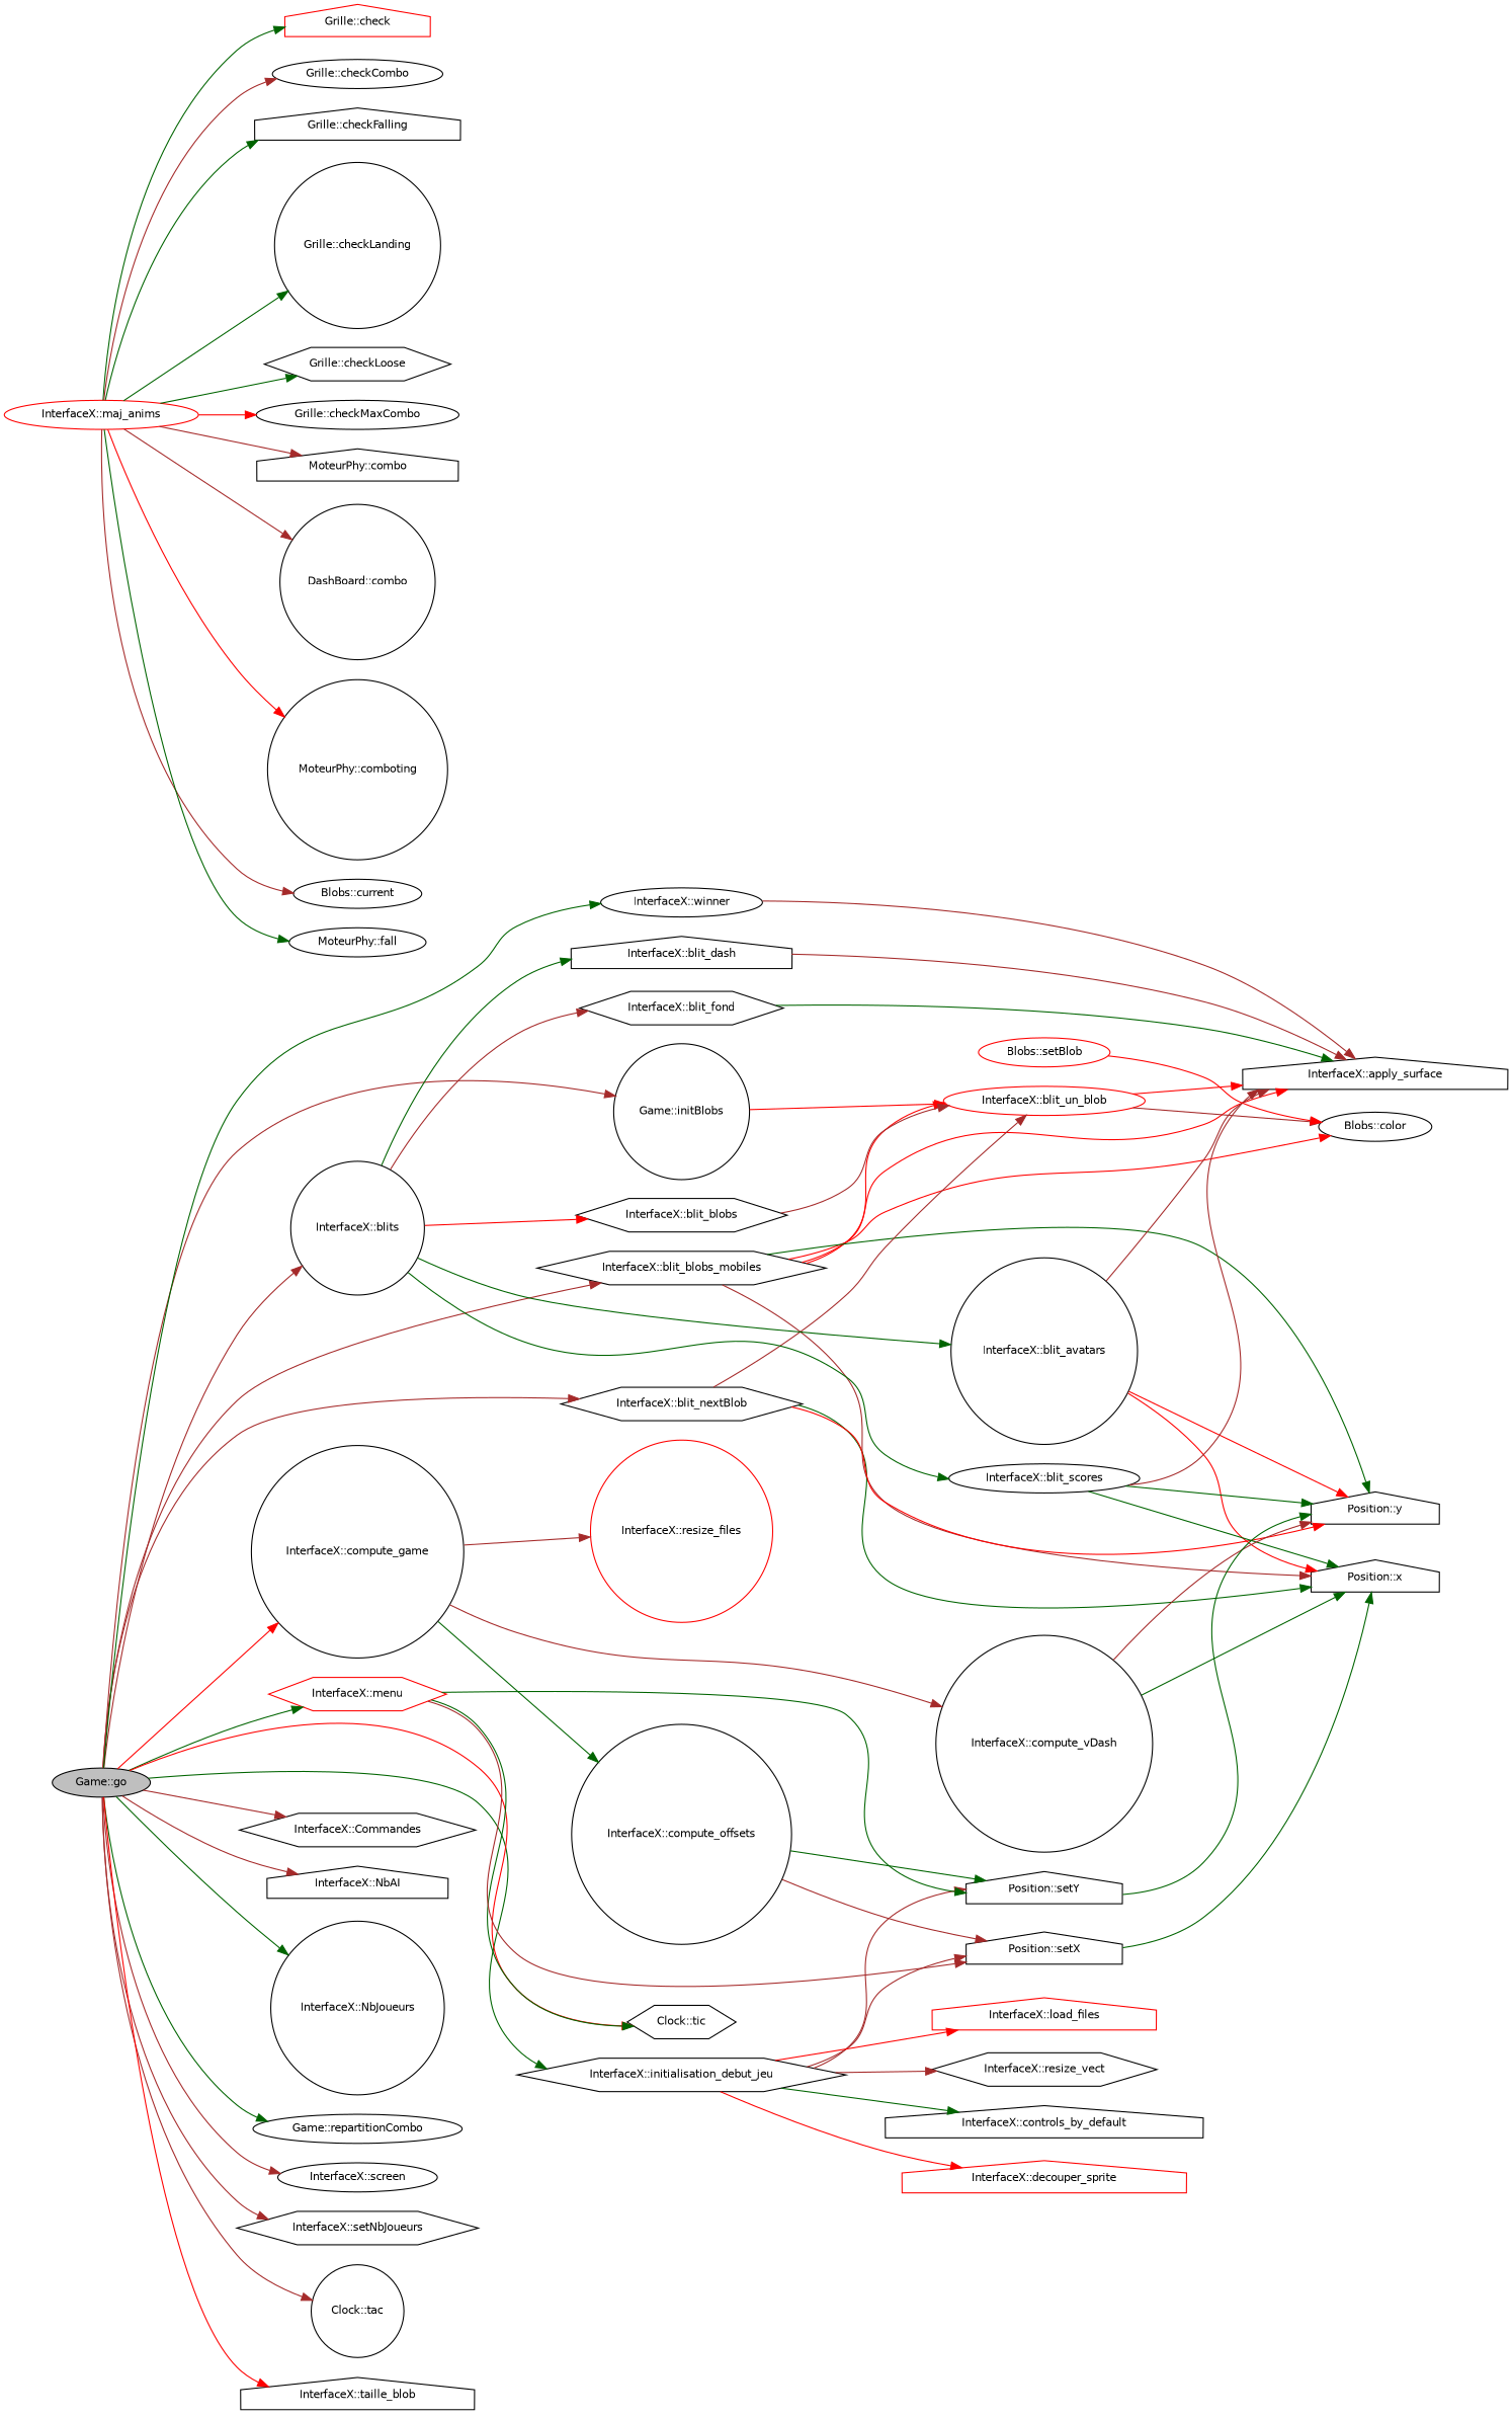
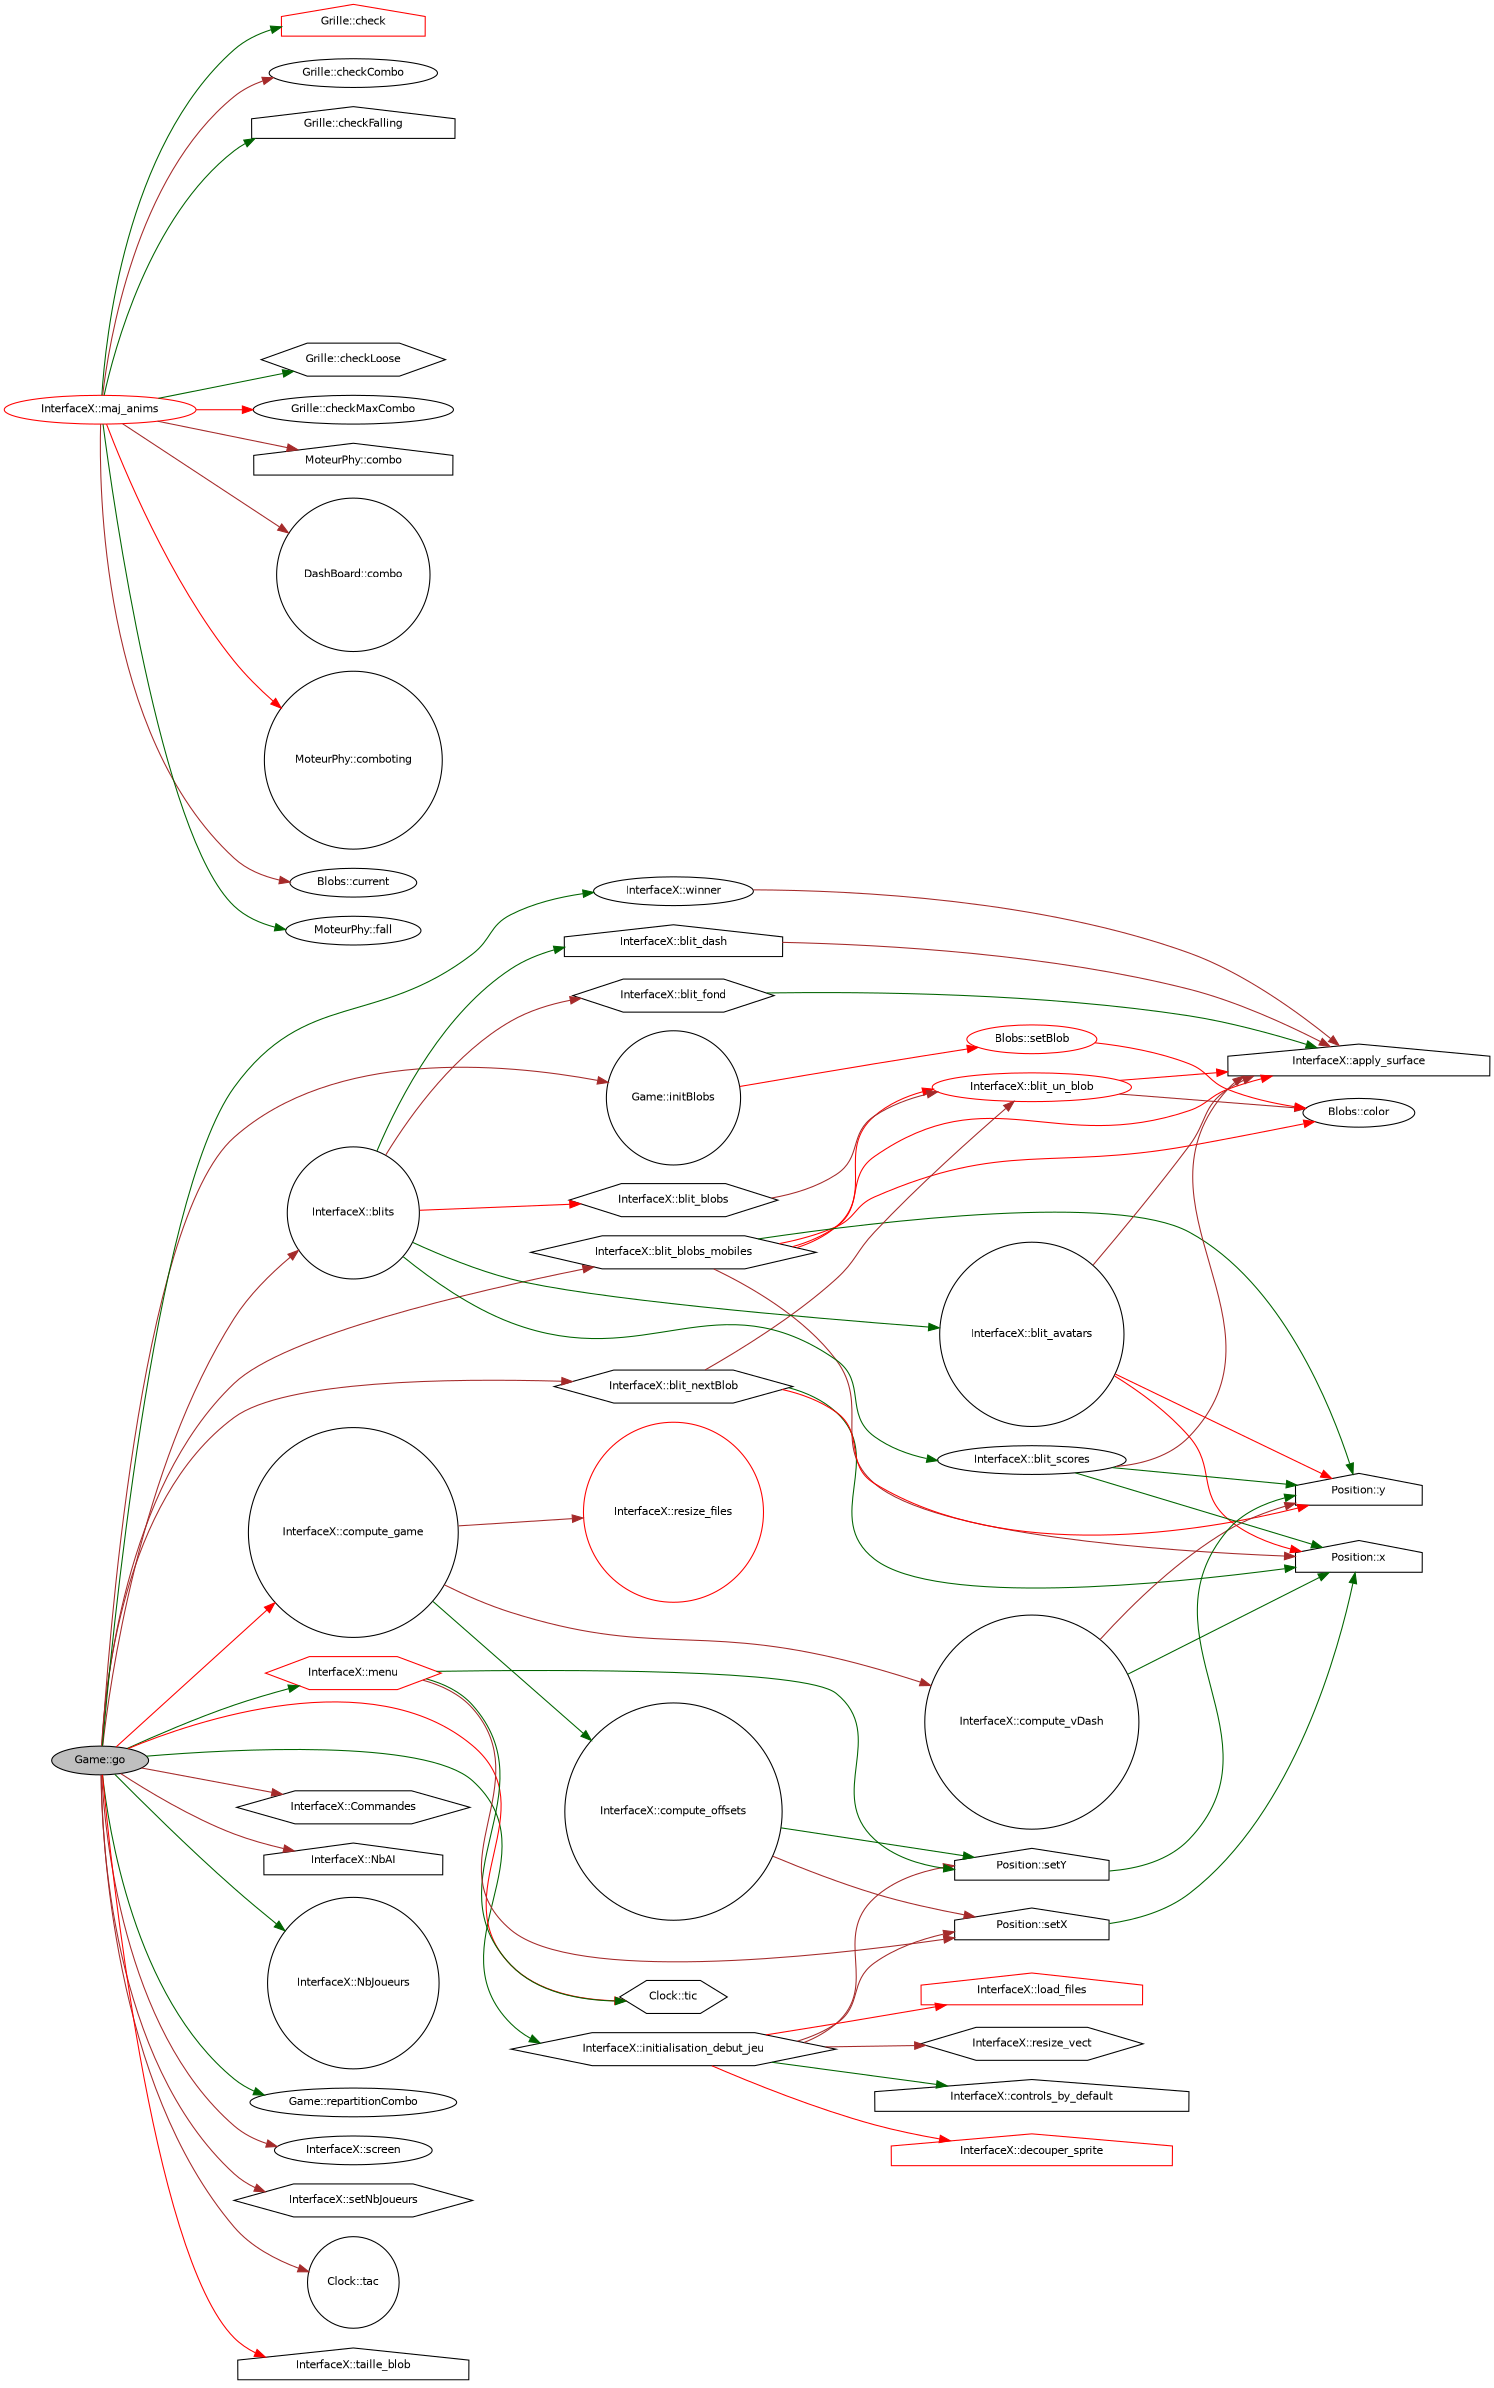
  digraph {
    rankdir=LR
    node [color=black fontname=Helvetica fontsize=10 shape=house]
    edge [color=brown fontname=Helvetica fontsize=10 labelfontname=Helvetica labelfontsize=10 style=solid]
    n1 [fillcolor=grey75 fontcolor=black height=0.2 label="Game::go" shape=ellipse style=filled width=0.4]
    n2 [height=0.2 label="InterfaceX::blit_blobs_mobiles" shape=hexagon width=0.4]
    n3 [height=0.2 label="InterfaceX::blit_nextBlob" shape=hexagon width=0.4]
    n4 [height=0.2 label="InterfaceX::blits" shape=circle width=0.4]
    n5 [height=0.2 label="InterfaceX::Commandes" shape=hexagon width=0.4]
    n6 [height=0.2 label="InterfaceX::compute_game" shape=circle width=0.4]
    n7 [height=0.2 label="Game::initBlobs" shape=circle width=0.4]
    n8 [height=0.2 label="InterfaceX::initialisation_debut_jeu" shape=hexagon width=0.4]
    n9 [color=red height=0.2 label="InterfaceX::menu" shape=hexagon width=0.4]
    n10 [height=0.2 label="Clock::tic" shape=hexagon width=0.4]
    n11 [height=0.2 label="InterfaceX::NbAI" width=0.4]
    n12 [height=0.2 label="InterfaceX::NbJoueurs" shape=circle width=0.4]
    n13 [height=0.2 label="Game::repartitionCombo" shape=ellipse width=0.4]
    n14 [height=0.2 label="InterfaceX::screen" shape=ellipse width=0.4]
    n15 [height=0.2 label="InterfaceX::setNbJoueurs" shape=hexagon width=0.4]
    n16 [height=0.2 label="Clock::tac" shape=circle width=0.4]
    n17 [height=0.2 label="InterfaceX::taille_blob" width=0.4]
    n18 [height=0.2 label="InterfaceX::winner" shape=ellipse width=0.4]
    n19 [height=0.2 label="InterfaceX::apply_surface" width=0.4]
    n20 [color=red height=0.2 label="InterfaceX::blit_un_blob" shape=ellipse width=0.4]
    n21 [height=0.2 label="Blobs::color" shape=ellipse width=0.4]
    n22 [height=0.2 label="Position::x" width=0.4]
    n23 [height=0.2 label="Position::y" width=0.4]
    n24 [height=0.2 label="InterfaceX::blit_avatars" shape=circle width=0.4]
    n25 [height=0.2 label="InterfaceX::blit_blobs" shape=hexagon width=0.4]
    n26 [height=0.2 label="InterfaceX::blit_dash" width=0.4]
    n27 [height=0.2 label="InterfaceX::blit_fond" shape=hexagon width=0.4]
    n28 [height=0.2 label="InterfaceX::blit_scores" shape=ellipse width=0.4]
    n29 [height=0.2 label="InterfaceX::compute_offsets" shape=circle width=0.4]
    n30 [height=0.2 label="InterfaceX::compute_vDash" shape=circle width=0.4]
    n31 [color=red height=0.2 label="InterfaceX::resize_files" shape=circle width=0.4]
    n32 [color=red height=0.2 label="Blobs::setBlob" shape=ellipse width=0.4]
    n33 [height=0.2 label="Position::setX" width=0.4]
    n34 [height=0.2 label="Position::setY" width=0.4]
    n35 [height=0.2 label="InterfaceX::controls_by_default" width=0.4]
    n36 [color=red height=0.2 label="InterfaceX::decouper_sprite" width=0.4]
    n37 [color=red height=0.2 label="InterfaceX::load_files" width=0.4]
    n38 [height=0.2 label="InterfaceX::resize_vect" shape=hexagon width=0.4]
    n39 [color=red height=0.2 label="InterfaceX::maj_anims" shape=ellipse width=0.4]
    n40 [color=red height=0.2 label="Grille::check" width=0.4]
    n41 [height=0.2 label="Grille::checkCombo" shape=ellipse width=0.4]
    n42 [height=0.2 label="Grille::checkFalling" width=0.4]
-   n43 [height=0.2 label="Grille::checkLanding" shape=circle width=0.4]
    n44 [height=0.2 label="Grille::checkLoose" shape=hexagon width=0.4]
    n45 [height=0.2 label="Grille::checkMaxCombo" shape=ellipse width=0.4]
    n46 [height=0.2 label="MoteurPhy::combo" width=0.4]
    n47 [height=0.2 label="DashBoard::combo" shape=circle width=0.4]
    n48 [height=0.2 label="MoteurPhy::comboting" shape=circle width=0.4]
    n49 [height=0.2 label="Blobs::current" shape=ellipse width=0.4]
    n50 [height=0.2 label="MoteurPhy::fall" shape=ellipse width=0.4]
    n1 -> n2
    n1 -> n3
    n1 -> n4
    n1 -> n5
    n1 -> n6 [color=red]
    n1 -> n7
    n1 -> n8 [color=darkgreen]
    n1 -> n9 [color=darkgreen]
    n1 -> n10 [color=red]
    n1 -> n11
    n1 -> n12 [color=darkgreen]
    n1 -> n13 [color=darkgreen]
    n1 -> n14
    n1 -> n15
    n1 -> n16
    n1 -> n17 [color=red]
    n1 -> n18 [color=darkgreen]
    n2 -> n19 [color=red]
    n2 -> n20 [color=red]
    n2 -> n21 [color=red]
    n2 -> n22
    n2 -> n23 [color=darkgreen]
    n3 -> n20
    n3 -> n22 [color=darkgreen]
    n3 -> n23 [color=red]
    n4 -> n24 [color=darkgreen]
    n4 -> n25 [color=red]
    n4 -> n26 [color=darkgreen]
    n4 -> n27
    n4 -> n28 [color=darkgreen]
    n6 -> n29 [color=darkgreen]
    n6 -> n30
    n6 -> n31
-   n7 -> n20 [color=red]
+   n7 -> n32 [color=red]
    n8 -> n33
    n8 -> n34
    n8 -> n35 [color=darkgreen]
    n8 -> n36 [color=red]
    n8 -> n37 [color=red]
    n8 -> n38
    n9 -> n10 [color=darkgreen]
    n9 -> n33
    n9 -> n34 [color=darkgreen]
    n18 -> n19
    n20 -> n19 [color=red]
    n20 -> n21
    n24 -> n19
    n24 -> n22 [color=red]
    n24 -> n23 [color=red]
    n25 -> n20
    n26 -> n19
    n27 -> n19 [color=darkgreen]
    n28 -> n19
    n28 -> n22 [color=darkgreen]
    n28 -> n23 [color=darkgreen]
    n29 -> n33
    n29 -> n34 [color=darkgreen]
    n30 -> n22 [color=darkgreen]
    n30 -> n23
    n32 -> n21 [color=red]
    n33 -> n22 [color=darkgreen]
    n34 -> n23 [color=darkgreen]
    n39 -> n40 [color=darkgreen]
    n39 -> n41
    n39 -> n42 [color=darkgreen]
-   n39 -> n43 [color=darkgreen]
    n39 -> n44 [color=darkgreen]
    n39 -> n45 [color=red]
    n39 -> n46
    n39 -> n47
    n39 -> n48 [color=red]
    n39 -> n49
    n39 -> n50 [color=darkgreen]
  }
